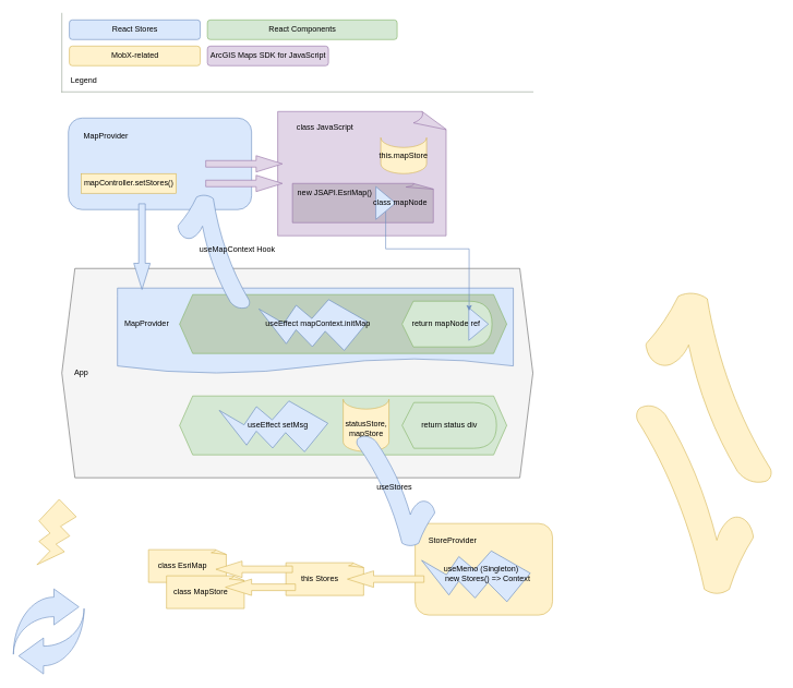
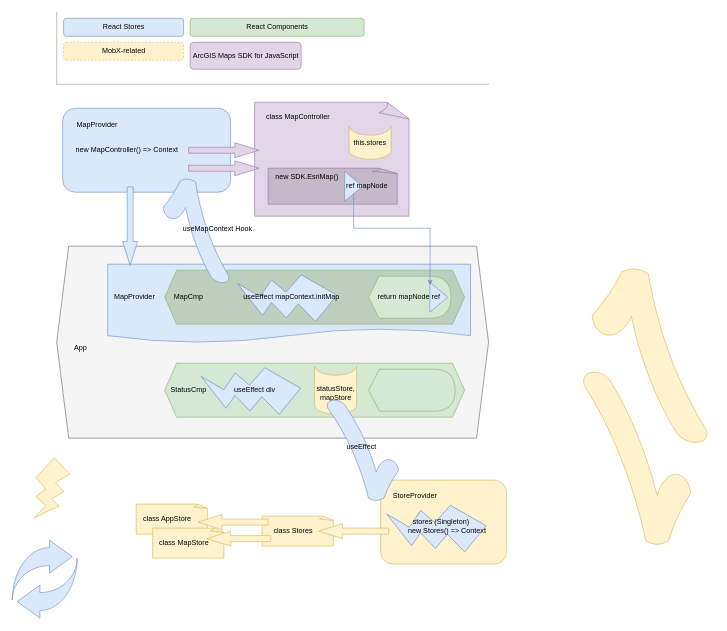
  <mxCell id="0" />
  <mxCell id="1" parent="0" />
  <mxCell id="2" value="" style="shape=hexagon;perimeter=hexagonPerimeter2;whiteSpace=wrap;html=1;fixedSize=1;fillColor=#f5f5f5;strokeColor=#666666;fontColor=#333333;" parent="1" vertex="1"><mxGeometry x="94" y="410" width="720" height="320" as="geometry" /></mxCell>
  <mxCell id="3" value="" style="shape=document;whiteSpace=wrap;html=1;boundedLbl=1;fillColor=#dae8fc;strokeColor=#6c8ebf;size=0.182;" vertex="1" parent="1"><mxGeometry x="179" y="440" width="605" height="131" as="geometry" /></mxCell>
  <mxCell id="4" value="" style="group" parent="1" vertex="1" connectable="0"><mxGeometry x="634" y="800" width="210" height="140" as="geometry" /></mxCell>
  <mxCell id="5" value="" style="rounded=1;whiteSpace=wrap;html=1;fillColor=#fff2cc;strokeColor=#d6b656;" parent="4" vertex="1"><mxGeometry width="210" height="140" as="geometry" /></mxCell>
  <mxCell id="6" value="StoreProvider" style="text;html=1;strokeColor=none;fillColor=none;align=center;verticalAlign=middle;whiteSpace=wrap;rounded=0;" parent="4" vertex="1"><mxGeometry y="11" width="114.5" height="30" as="geometry" /></mxCell>
  <mxCell id="7" value="" style="group" parent="4" vertex="1" connectable="0"><mxGeometry x="9.995" y="28.504" width="173.665" height="111.492" as="geometry" /></mxCell>
  <mxCell id="8" value="" style="verticalLabelPosition=bottom;verticalAlign=top;html=1;shape=mxgraph.basic.flash;fillColor=#dae8fc;rotation=80;strokeColor=#6c8ebf;" parent="7" vertex="1"><mxGeometry x="43.665" y="-24.254" width="85" height="160" as="geometry" /></mxCell>
- <mxCell id="9" value="useMemo (Singleton)" style="text;html=1;strokeColor=none;fillColor=none;align=center;verticalAlign=middle;whiteSpace=wrap;rounded=0;" parent="7" vertex="1"><mxGeometry x="21.165" y="25.746" width="140" height="30" as="geometry" /></mxCell>
+ <mxCell id="9" value="stores (Singleton)" style="text;html=1;strokeColor=none;fillColor=none;align=center;verticalAlign=middle;whiteSpace=wrap;rounded=0;" parent="7" vertex="1"><mxGeometry x="21.165" y="25.746" width="140" height="30" as="geometry" /></mxCell>
  <mxCell id="10" value="new Stores() =&amp;gt; Context" style="text;html=1;strokeColor=none;fillColor=none;align=left;verticalAlign=middle;whiteSpace=wrap;rounded=0;" parent="7" vertex="1"><mxGeometry x="33.665" y="40.746" width="140" height="30" as="geometry" /></mxCell>
  <mxCell id="11" value="" style="rounded=1;whiteSpace=wrap;html=1;fillColor=#dae8fc;strokeColor=#6c8ebf;" parent="1" vertex="1"><mxGeometry x="104" y="180" width="280" height="140" as="geometry" /></mxCell>
  <mxCell id="12" value="" style="shape=hexagon;perimeter=hexagonPerimeter2;whiteSpace=wrap;html=1;fixedSize=1;fillColor=#BECFBD;strokeColor=#82b366;" parent="1" vertex="1"><mxGeometry x="274" y="450" width="500" height="90" as="geometry" /></mxCell>
- <mxCell id="13" value="App" style="text;html=1;strokeColor=none;fillColor=none;align=center;verticalAlign=middle;whiteSpace=wrap;rounded=0;" parent="1" vertex="1"><mxGeometry x="94" y="555" width="60" height="30" as="geometry" /></mxCell>
+ <mxCell id="13" value="App" style="text;html=1;strokeColor=none;fillColor=none;align=center;verticalAlign=middle;whiteSpace=wrap;rounded=0;" parent="1" vertex="1"><mxGeometry x="104" y="565" width="60" height="30" as="geometry" /></mxCell>
  <mxCell id="14" value="MapProvider" style="text;html=1;strokeColor=none;fillColor=none;align=center;verticalAlign=middle;whiteSpace=wrap;rounded=0;" parent="1" vertex="1"><mxGeometry x="194" y="480" width="60" height="30" as="geometry" /></mxCell>
+ <mxCell id="15" value="MapCmp" style="text;html=1;strokeColor=none;fillColor=none;align=center;verticalAlign=middle;whiteSpace=wrap;rounded=0;" parent="1" vertex="1"><mxGeometry x="284" y="480" width="60" height="30" as="geometry" /></mxCell>
  <mxCell id="16" value="" style="shape=hexagon;perimeter=hexagonPerimeter2;whiteSpace=wrap;html=1;fixedSize=1;fillColor=#d5e8d4;strokeColor=#82b366;" parent="1" vertex="1"><mxGeometry x="274" y="605" width="500" height="90" as="geometry" /></mxCell>
+ <mxCell id="17" value="StatusCmp" style="text;html=1;strokeColor=none;fillColor=none;align=center;verticalAlign=middle;whiteSpace=wrap;rounded=0;" parent="1" vertex="1"><mxGeometry x="284" y="635" width="60" height="30" as="geometry" /></mxCell>
  <mxCell id="18" value="" style="shape=display;whiteSpace=wrap;html=1;fillColor=#d5e8d4;strokeColor=#82b366;size=0.125;" parent="1" vertex="1"><mxGeometry x="614" y="460" width="137.5" height="70" as="geometry" /></mxCell>
  <mxCell id="19" value="" style="verticalLabelPosition=bottom;verticalAlign=top;html=1;shape=mxgraph.basic.flash;fillColor=#dae8fc;rotation=80;strokeColor=#6c8ebf;" parent="1" vertex="1"><mxGeometry x="439" y="420" width="85" height="160" as="geometry" /></mxCell>
  <mxCell id="20" value="useEffect mapContext.initMap" style="text;html=1;strokeColor=none;fillColor=none;align=center;verticalAlign=middle;whiteSpace=wrap;rounded=0;" parent="1" vertex="1"><mxGeometry x="404" y="480" width="163.17" height="30" as="geometry" /></mxCell>
  <mxCell id="21" value="" style="shape=display;whiteSpace=wrap;html=1;fillColor=#d5e8d4;strokeColor=#82b366;size=0.125;" parent="1" vertex="1"><mxGeometry x="614" y="615" width="144.33" height="70" as="geometry" /></mxCell>
  <mxCell id="22" value="" style="verticalLabelPosition=bottom;verticalAlign=top;html=1;shape=mxgraph.basic.flash;fillColor=#dae8fc;rotation=80;strokeColor=#6c8ebf;" parent="1" vertex="1"><mxGeometry x="378.33" y="575" width="85" height="160" as="geometry" /></mxCell>
- <mxCell id="23" value="useEffect setMsg" style="text;html=1;strokeColor=none;fillColor=none;align=center;verticalAlign=middle;whiteSpace=wrap;rounded=0;" parent="1" vertex="1"><mxGeometry x="371.5" y="635" width="105" height="30" as="geometry" /></mxCell>
+ <mxCell id="23" value="useEffect div" style="text;html=1;strokeColor=none;fillColor=none;align=center;verticalAlign=middle;whiteSpace=wrap;rounded=0;" parent="1" vertex="1"><mxGeometry x="371.5" y="635" width="105" height="30" as="geometry" /></mxCell>
  <mxCell id="24" value="" style="shape=cylinder3;whiteSpace=wrap;html=1;boundedLbl=1;backgroundOutline=1;size=15;lid=0;fillColor=#fff2cc;strokeColor=#d6b656;" parent="1" vertex="1"><mxGeometry x="524" y="610" width="70" height="80" as="geometry" /></mxCell>
- <mxCell id="25" value="return status div" style="text;html=1;strokeColor=none;fillColor=none;align=center;verticalAlign=middle;whiteSpace=wrap;rounded=0;" parent="1" vertex="1"><mxGeometry x="628.66" y="635" width="115" height="30" as="geometry" /></mxCell>
  <mxCell id="26" value="" style="whiteSpace=wrap;html=1;shape=mxgraph.basic.document;fillColor=#e1d5e7;strokeColor=#9673a6;" parent="1" vertex="1"><mxGeometry x="424" y="170" width="260" height="190" as="geometry" /></mxCell>
- <mxCell id="27" value="class JavaScript" style="text;html=1;strokeColor=none;fillColor=none;align=center;verticalAlign=middle;whiteSpace=wrap;rounded=0;" parent="1" vertex="1"><mxGeometry x="439" y="180" width="114.5" height="30" as="geometry" /></mxCell>
+ <mxCell id="27" value="class MapController" style="text;html=1;strokeColor=none;fillColor=none;align=center;verticalAlign=middle;whiteSpace=wrap;rounded=0;" parent="1" vertex="1"><mxGeometry x="439" y="180" width="114.5" height="30" as="geometry" /></mxCell>
  <mxCell id="28" value="" style="triangle;whiteSpace=wrap;html=1;fillColor=#dae8fc;strokeColor=#6c8ebf;" parent="1" vertex="1"><mxGeometry x="716" y="470" width="30" height="50" as="geometry" /></mxCell>
  <mxCell id="29" value="return mapNode ref" style="text;html=1;strokeColor=none;fillColor=none;align=center;verticalAlign=middle;whiteSpace=wrap;rounded=0;" parent="1" vertex="1"><mxGeometry x="624" y="480" width="115" height="30" as="geometry" /></mxCell>
  <mxCell id="30" value="" style="whiteSpace=wrap;html=1;shape=mxgraph.basic.document;fillColor=#C5B9C9;strokeColor=#9673a6;" parent="1" vertex="1"><mxGeometry x="446.5" y="280" width="217.5" height="60" as="geometry" /></mxCell>
- <mxCell id="31" value="new JSAPI.EsriMap()" style="text;html=1;strokeColor=none;fillColor=none;align=center;verticalAlign=middle;whiteSpace=wrap;rounded=0;" parent="1" vertex="1"><mxGeometry x="439" y="280" width="145" height="30" as="geometry" /></mxCell>
+ <mxCell id="31" value="new SDK.EsriMap()" style="text;html=1;strokeColor=none;fillColor=none;align=center;verticalAlign=middle;whiteSpace=wrap;rounded=0;" parent="1" vertex="1"><mxGeometry x="439" y="280" width="145" height="30" as="geometry" /></mxCell>
  <mxCell id="32" value="" style="edgeStyle=orthogonalEdgeStyle;rounded=0;orthogonalLoop=1;jettySize=auto;html=1;entryX=0.017;entryY=0.093;entryDx=0;entryDy=0;entryPerimeter=0;fillColor=#dae8fc;strokeColor=#6c8ebf;" parent="1" source="33" target="28" edge="1"><mxGeometry relative="1" as="geometry"><Array as="points"><mxPoint x="589" y="380" /><mxPoint x="717" y="380" /></Array></mxGeometry></mxCell>
  <mxCell id="33" value="" style="triangle;whiteSpace=wrap;html=1;fillColor=#dae8fc;strokeColor=#6c8ebf;" parent="1" vertex="1"><mxGeometry x="574" y="285" width="30" height="50" as="geometry" /></mxCell>
- <mxCell id="34" value="class mapNode" style="text;html=1;strokeColor=none;fillColor=none;align=center;verticalAlign=middle;whiteSpace=wrap;rounded=0;" parent="1" vertex="1"><mxGeometry x="553.5" y="295" width="114.5" height="30" as="geometry" /></mxCell>
+ <mxCell id="34" value="ref mapNode" style="text;html=1;strokeColor=none;fillColor=none;align=center;verticalAlign=middle;whiteSpace=wrap;rounded=0;" parent="1" vertex="1"><mxGeometry x="553.5" y="295" width="114.5" height="30" as="geometry" /></mxCell>
  <mxCell id="35" value="" style="shape=cylinder3;whiteSpace=wrap;html=1;boundedLbl=1;backgroundOutline=1;size=15;lid=0;fillColor=#fff2cc;strokeColor=#d6b656;" parent="1" vertex="1"><mxGeometry x="581.5" y="210" width="70" height="55" as="geometry" /></mxCell>
- <mxCell id="36" value="this.mapStore" style="text;html=1;strokeColor=none;fillColor=none;align=center;verticalAlign=middle;whiteSpace=wrap;rounded=0;" parent="1" vertex="1"><mxGeometry x="559" y="222.5" width="115" height="30" as="geometry" /></mxCell>
+ <mxCell id="36" value="this.stores" style="text;html=1;strokeColor=none;fillColor=none;align=center;verticalAlign=middle;whiteSpace=wrap;rounded=0;" parent="1" vertex="1"><mxGeometry x="559" y="222.5" width="115" height="30" as="geometry" /></mxCell>
  <mxCell id="37" value="MapProvider" style="text;html=1;strokeColor=none;fillColor=none;align=center;verticalAlign=middle;whiteSpace=wrap;rounded=0;" parent="1" vertex="1"><mxGeometry x="104" y="192.5" width="114.5" height="30" as="geometry" /></mxCell>
- <mxCell id="39" value="mapController.setStores()" style="text;html=1;strokeColor=#d6b656;fillColor=#fff2cc;align=center;verticalAlign=middle;whiteSpace=wrap;rounded=0;" parent="1" vertex="1"><mxGeometry x="124" y="265" width="145" height="30" as="geometry" /></mxCell>
+ <mxCell id="38" value="new MapController() =&amp;gt; Context" style="text;html=1;strokeColor=none;fillColor=none;align=left;verticalAlign=middle;whiteSpace=wrap;rounded=0;" parent="1" vertex="1"><mxGeometry x="124" y="235" width="190" height="30" as="geometry" /></mxCell>
  <mxCell id="40" value="" style="html=1;shadow=0;dashed=0;align=center;verticalAlign=middle;shape=mxgraph.arrows2.arrow;dy=0.6;dx=40;notch=0;fillColor=#e1d5e7;strokeColor=#9673a6;" parent="1" vertex="1"><mxGeometry x="314" y="237.5" width="117" height="25" as="geometry" /></mxCell>
  <mxCell id="41" value="" style="verticalLabelPosition=bottom;verticalAlign=top;html=1;shape=mxgraph.basic.tick;strokeColor=#6c8ebf;fillColor=#dae8fc;rotation=-175;flipH=1;" parent="1" vertex="1"><mxGeometry x="268.38" y="298.63" width="119.45" height="170" as="geometry" /></mxCell>
  <mxCell id="42" value="useMapContext Hook" style="text;html=1;strokeColor=none;fillColor=none;align=center;verticalAlign=middle;whiteSpace=wrap;rounded=0;" parent="1" vertex="1"><mxGeometry x="301" y="365.76" width="123" height="30" as="geometry" /></mxCell>
  <mxCell id="43" value="" style="html=1;shadow=0;dashed=0;align=center;verticalAlign=middle;shape=mxgraph.arrows2.arrow;dy=0.6;dx=40;notch=0;fillColor=#e1d5e7;strokeColor=#9673a6;" parent="1" vertex="1"><mxGeometry x="314" y="267.5" width="117" height="25" as="geometry" /></mxCell>
  <mxCell id="44" value="statusStore,&lt;br&gt;mapStore" style="text;html=1;strokeColor=none;fillColor=none;align=center;verticalAlign=middle;whiteSpace=wrap;rounded=0;" parent="1" vertex="1"><mxGeometry x="501.5" y="640" width="115" height="30" as="geometry" /></mxCell>
  <mxCell id="45" value="" style="html=1;shadow=0;dashed=0;align=center;verticalAlign=middle;shape=mxgraph.arrows2.arrow;dy=0.6;dx=40;notch=0;fillColor=#dae8fc;strokeColor=#6c8ebf;rotation=90;" parent="1" vertex="1"><mxGeometry x="151" y="364.13" width="131" height="25" as="geometry" /></mxCell>
  <mxCell id="46" value="" style="whiteSpace=wrap;html=1;shape=mxgraph.basic.document;fillColor=#fff2cc;strokeColor=#d6b656;" parent="1" vertex="1"><mxGeometry x="436.5" y="860" width="120" height="50" as="geometry" /></mxCell>
- <mxCell id="47" value="this Stores" style="text;html=1;strokeColor=none;fillColor=none;align=center;verticalAlign=middle;whiteSpace=wrap;rounded=0;" parent="1" vertex="1"><mxGeometry x="431" y="870" width="114.5" height="30" as="geometry" /></mxCell>
+ <mxCell id="47" value="class Stores" style="text;html=1;strokeColor=none;fillColor=none;align=center;verticalAlign=middle;whiteSpace=wrap;rounded=0;" parent="1" vertex="1"><mxGeometry x="431" y="870" width="114.5" height="30" as="geometry" /></mxCell>
  <mxCell id="48" value="" style="html=1;shadow=0;dashed=0;align=center;verticalAlign=middle;shape=mxgraph.arrows2.arrow;dy=0.6;dx=40;notch=0;fillColor=#fff2cc;strokeColor=#d6b656;rotation=-180;" parent="1" vertex="1"><mxGeometry x="530.5" y="872.5" width="117" height="25" as="geometry" /></mxCell>
  <mxCell id="49" value="" style="whiteSpace=wrap;html=1;shape=mxgraph.basic.document;fillColor=#fff2cc;strokeColor=#d6b656;" parent="1" vertex="1"><mxGeometry x="226.5" y="840" width="120" height="50" as="geometry" /></mxCell>
- <mxCell id="50" value="class EsriMap" style="text;html=1;strokeColor=none;fillColor=none;align=center;verticalAlign=middle;whiteSpace=wrap;rounded=0;" parent="1" vertex="1"><mxGeometry x="221" y="850" width="114.5" height="30" as="geometry" /></mxCell>
+ <mxCell id="50" value="class AppStore" style="text;html=1;strokeColor=none;fillColor=none;align=center;verticalAlign=middle;whiteSpace=wrap;rounded=0;" parent="1" vertex="1"><mxGeometry x="221" y="850" width="114.5" height="30" as="geometry" /></mxCell>
  <mxCell id="51" value="" style="whiteSpace=wrap;html=1;shape=mxgraph.basic.document;fillColor=#fff2cc;strokeColor=#d6b656;" parent="1" vertex="1"><mxGeometry x="254" y="880" width="120" height="50" as="geometry" /></mxCell>
  <mxCell id="52" value="class MapStore" style="text;html=1;strokeColor=none;fillColor=none;align=center;verticalAlign=middle;whiteSpace=wrap;rounded=0;" parent="1" vertex="1"><mxGeometry x="248.5" y="890" width="114.5" height="30" as="geometry" /></mxCell>
  <mxCell id="53" value="" style="html=1;shadow=0;dashed=0;align=center;verticalAlign=middle;shape=mxgraph.arrows2.arrow;dy=0.6;dx=40;notch=0;fillColor=#fff2cc;strokeColor=#d6b656;rotation=-180;" parent="1" vertex="1"><mxGeometry x="329.5" y="857.5" width="117" height="25" as="geometry" /></mxCell>
  <mxCell id="54" value="" style="html=1;shadow=0;dashed=0;align=center;verticalAlign=middle;shape=mxgraph.arrows2.arrow;dy=0.6;dx=40;notch=0;fillColor=#fff2cc;strokeColor=#d6b656;rotation=-180;" parent="1" vertex="1"><mxGeometry x="344" y="885" width="107" height="25" as="geometry" /></mxCell>
  <mxCell id="55" value="React Stores" style="rounded=1;whiteSpace=wrap;html=1;fillColor=#dae8fc;strokeColor=#6c8ebf;" parent="1" vertex="1"><mxGeometry x="105.5" y="30" width="200" height="30" as="geometry" /></mxCell>
- <mxCell id="56" value="MobX-related" style="rounded=1;whiteSpace=wrap;html=1;fillColor=#fff2cc;strokeColor=#d6b656;" parent="1" vertex="1"><mxGeometry x="105.5" y="70" width="200" height="30" as="geometry" /></mxCell>
+ <mxCell id="56" value="MobX-related" style="rounded=1;whiteSpace=wrap;html=1;fillColor=#fff2cc;strokeColor=#d6b656;dashed=1;" parent="1" vertex="1"><mxGeometry x="105.5" y="70" width="200" height="30" as="geometry" /></mxCell>
  <mxCell id="57" value="React Components" style="rounded=1;whiteSpace=wrap;html=1;fillColor=#d5e8d4;strokeColor=#82b366;" parent="1" vertex="1"><mxGeometry x="316.5" y="30" width="290" height="30" as="geometry" /></mxCell>
- <mxCell id="58" value="ArcGIS Maps SDK for JavaScript" style="rounded=1;whiteSpace=wrap;html=1;fillColor=#e1d5e7;strokeColor=#9673a6;" parent="1" vertex="1"><mxGeometry x="316.5" y="70" width="185" height="30" as="geometry" /></mxCell>
+ <mxCell id="58" value="ArcGIS Maps SDK for JavaScript" style="rounded=1;whiteSpace=wrap;html=1;fillColor=#e1d5e7;strokeColor=#9673a6;" parent="1" vertex="1"><mxGeometry x="316.5" y="70" width="185" height="45" as="geometry" /></mxCell>
  <mxCell id="59" value="" style="shape=partialRectangle;whiteSpace=wrap;html=1;bottom=0;right=0;fillColor=none;strokeColor=#95A394;flipH=0;flipV=1;" parent="1" vertex="1"><mxGeometry x="94" y="20" width="720" height="120" as="geometry" /></mxCell>
- <mxCell id="60" value="Legend" style="text;html=1;strokeColor=none;fillColor=none;align=left;verticalAlign=middle;whiteSpace=wrap;rounded=0;" parent="1" vertex="1"><mxGeometry x="105.5" y="107" width="123" height="30" as="geometry" /></mxCell>
  <mxCell id="61" value="" style="verticalLabelPosition=bottom;verticalAlign=top;html=1;shape=mxgraph.basic.tick;strokeColor=#6c8ebf;fillColor=#dae8fc;rotation=0;flipH=1;" parent="1" vertex="1"><mxGeometry x="544.55" y="665" width="119.45" height="170" as="geometry" /></mxCell>
- <mxCell id="62" value="useStores" style="text;html=1;strokeColor=none;fillColor=none;align=center;verticalAlign=middle;whiteSpace=wrap;rounded=0;" parent="1" vertex="1"><mxGeometry x="544.55" y="730" width="115" height="30" as="geometry" /></mxCell>
+ <mxCell id="62" value="useEffect" style="text;html=1;strokeColor=none;fillColor=none;align=center;verticalAlign=middle;whiteSpace=wrap;rounded=0;" parent="1" vertex="1"><mxGeometry x="544.55" y="730" width="115" height="30" as="geometry" /></mxCell>
  <mxCell id="63" value="" style="html=1;shadow=0;dashed=0;align=center;verticalAlign=middle;shape=mxgraph.arrows2.jumpInArrow;dy=15;dx=38;arrowHead=55;fillColor=#dae8fc;strokeColor=#6c8ebf;" vertex="1" parent="1"><mxGeometry x="20" y="900" width="100" height="100" as="geometry" /></mxCell>
  <mxCell id="64" value="" style="html=1;shadow=0;dashed=0;align=center;verticalAlign=middle;shape=mxgraph.arrows2.jumpInArrow;dy=15;dx=38;arrowHead=55;rotation=-180;fillColor=#dae8fc;strokeColor=#6c8ebf;" vertex="1" parent="1"><mxGeometry x="28" y="930" width="100" height="100" as="geometry" /></mxCell>
  <mxCell id="65" value="" style="verticalLabelPosition=bottom;verticalAlign=top;html=1;shape=mxgraph.basic.flash;fillColor=#fff2cc;strokeColor=#d6b656;" vertex="1" parent="1"><mxGeometry x="56" y="763" width="60" height="100" as="geometry" /></mxCell>
  <mxCell id="66" value="" style="verticalLabelPosition=bottom;verticalAlign=top;html=1;shape=mxgraph.basic.tick;strokeColor=#d6b656;fillColor=#fff2cc;rotation=-175;flipH=1;" vertex="1" parent="1"><mxGeometry x="981.45" y="449" width="208.55" height="284" as="geometry" /></mxCell>
  <mxCell id="67" value="" style="verticalLabelPosition=bottom;verticalAlign=top;html=1;shape=mxgraph.basic.tick;strokeColor=#d6b656;fillColor=#fff2cc;rotation=0;flipH=1;" vertex="1" parent="1"><mxGeometry x="972" y="617" width="179" height="292" as="geometry" /></mxCell>
